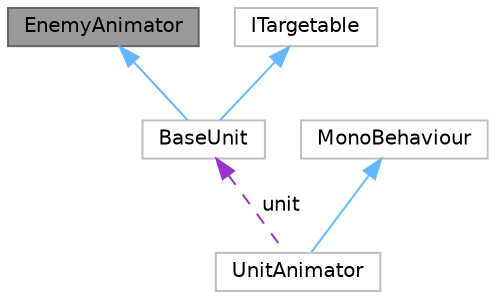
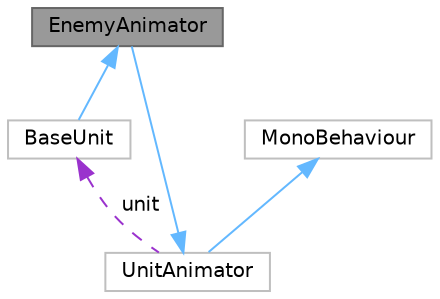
  digraph {
    node [color=grey75 fillcolor=white fontname=Helvetica fontsize=10 shape=box style=filled]
    edge [color=steelblue1 dir=back fontname=Helvetica fontsize=10 labelfontname=Helvetica labelfontsize=10 style=solid]
    n1 [color=gray40 fillcolor=grey60 fontcolor=black height=0.2 label=EnemyAnimator width=0.4]
    n2 [height=0.2 label=BaseUnit width=0.4]
    n3 [height=0.2 label=UnitAnimator width=0.4]
    n4 [height=0.2 label=MonoBehaviour width=0.4]
-   n5 [height=0.2 label=ITargetable width=0.4]
    n1 -> n2
    n2 -> n3 [color=darkorchid3 label=" unit" style=dashed]
+   n3 -> n1
    n4 -> n3
-   n5 -> n2
  }
